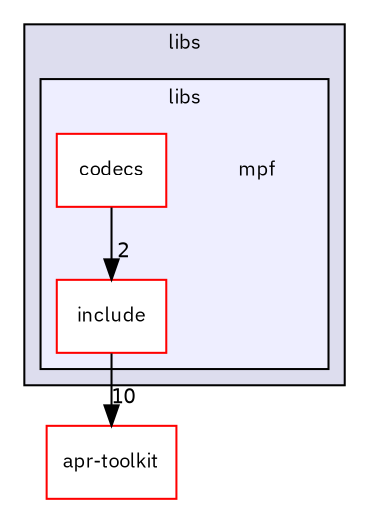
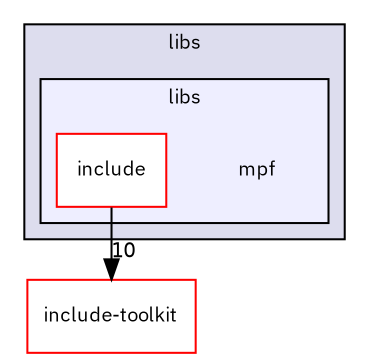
  digraph {
    compound=true
    fontname="IBM Plex Sans"
    node [fontname="IBM Plex Sans" fontsize=10 shape=box color=red fillcolor=white style=filled]
    edge [fontname="IBM Plex Sans" labeldistance=1.5 labelfontname=Helvetica labelfontsize=10]
    n1 [label=mpf shape=plaintext color="" fillcolor="" style=""]
-   n2 [label=codecs]
    n3 [label=include]
-   n4 [label="apr-toolkit"]
+   n4 [label="include-toolkit"]
    subgraph cluster_1 {
      bgcolor="#ddddee"
      fontsize=10
      label=libs
      pencolor=black
      subgraph cluster_2 {
        bgcolor="#eeeeff"
        fontsize=10
        label=libs
        pencolor=black
        n1
-       n2
        n3
      }
    }
-   n2 -> n3 [headlabel=2]
    n3 -> n4 [headlabel=10]
  }
